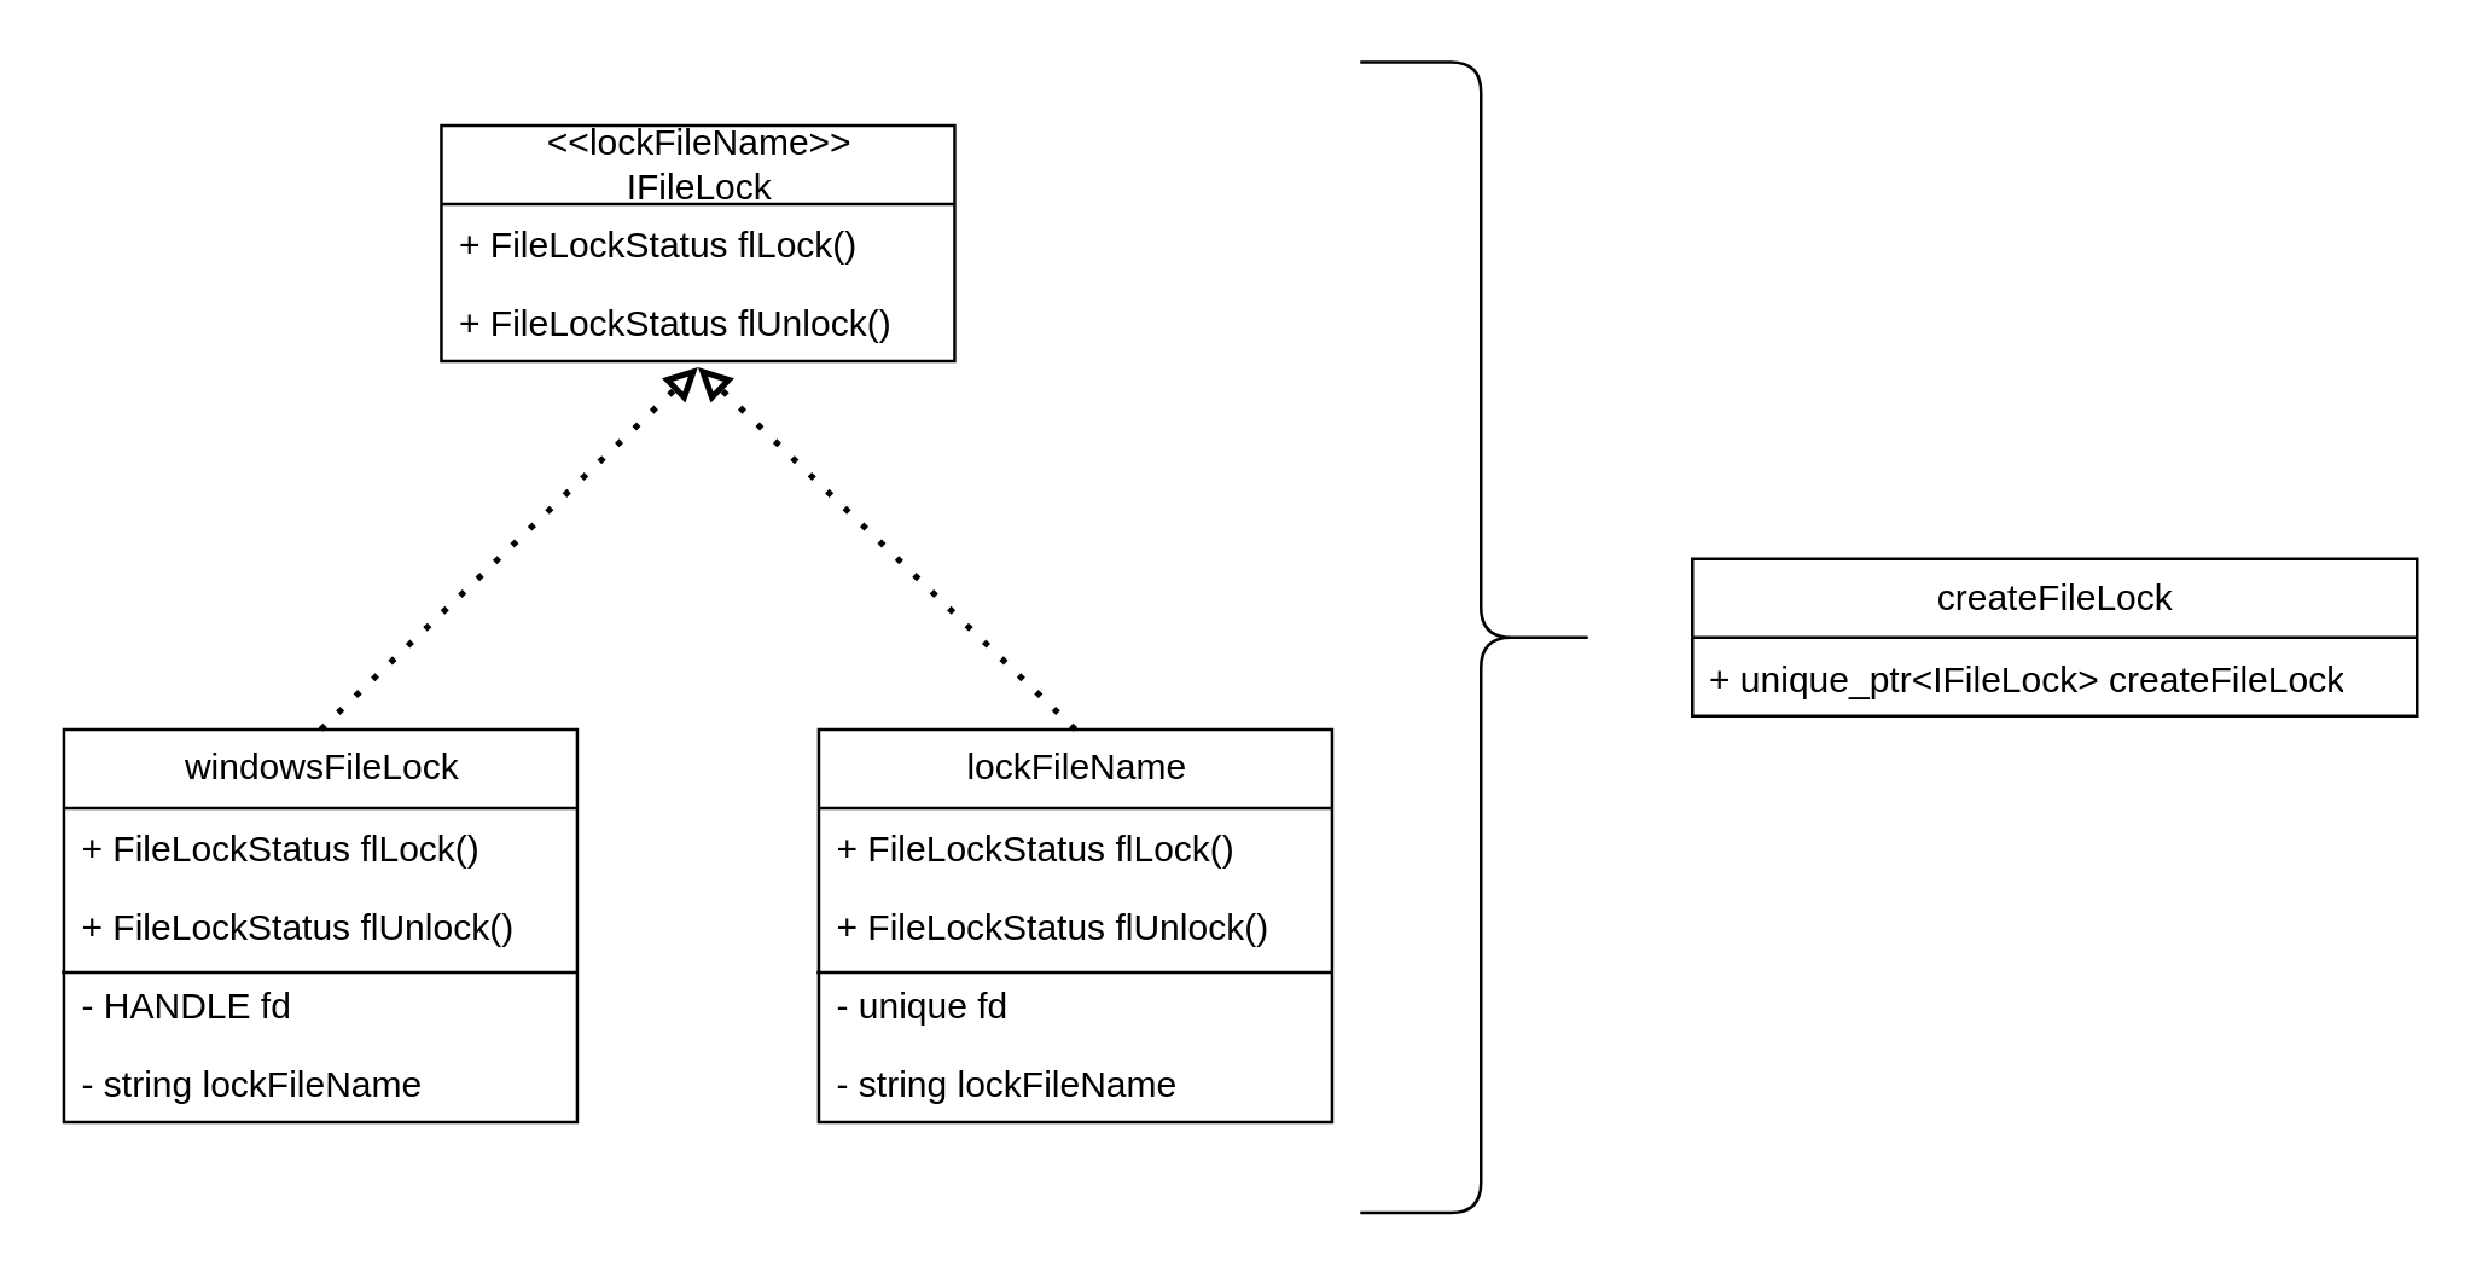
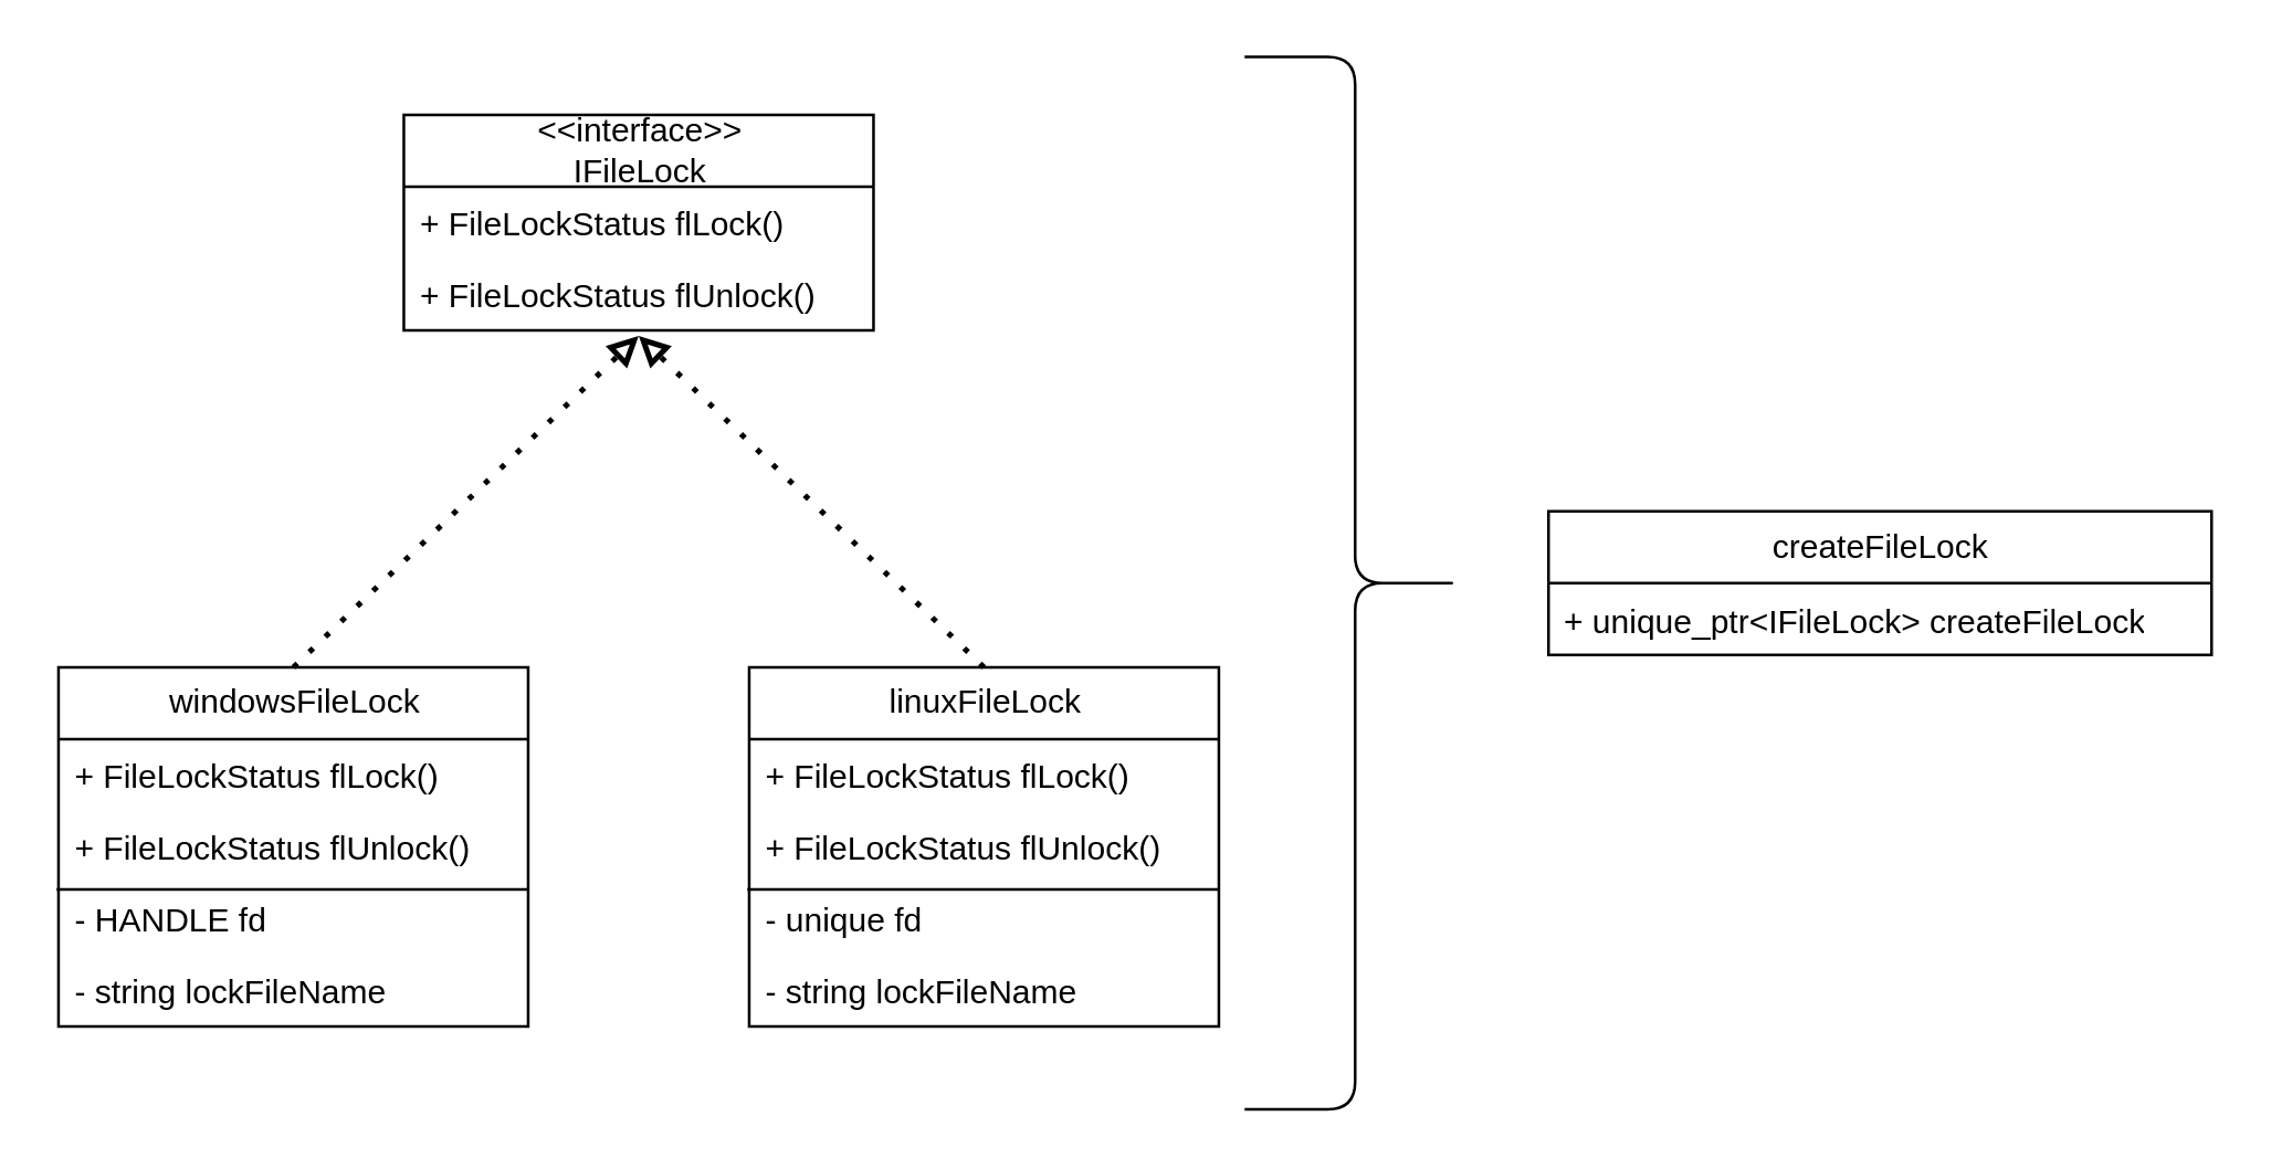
  <mxCell id="0" />
  <mxCell id="1" parent="0" />
- <mxCell id="2" value="&amp;lt;&amp;lt;lockFileName&amp;gt;&amp;gt;&lt;br&gt;IFileLock" style="swimlane;fontStyle=0;childLayout=stackLayout;horizontal=1;startSize=26;fillColor=none;horizontalStack=0;resizeParent=1;resizeParentMax=0;resizeLast=0;collapsible=1;marginBottom=0;html=1;" parent="1" vertex="1"><mxGeometry x="145.68" y="41" width="170" height="78" as="geometry" /></mxCell>
+ <mxCell id="2" value="&amp;lt;&amp;lt;interface&amp;gt;&amp;gt;&lt;br&gt;IFileLock" style="swimlane;fontStyle=0;childLayout=stackLayout;horizontal=1;startSize=26;fillColor=none;horizontalStack=0;resizeParent=1;resizeParentMax=0;resizeLast=0;collapsible=1;marginBottom=0;html=1;" parent="1" vertex="1"><mxGeometry x="145.68" y="41" width="170" height="78" as="geometry" /></mxCell>
  <mxCell id="3" value="+ FileLockStatus&amp;nbsp;flLock()" style="text;strokeColor=none;fillColor=none;align=left;verticalAlign=top;spacingLeft=4;spacingRight=4;overflow=hidden;rotatable=0;points=[[0,0.5],[1,0.5]];portConstraint=eastwest;whiteSpace=wrap;html=1;" parent="2" vertex="1"><mxGeometry y="26" width="170" height="26" as="geometry" /></mxCell>
  <mxCell id="4" value="+ FileLockStatus&amp;nbsp;flUnlock()" style="text;strokeColor=none;fillColor=none;align=left;verticalAlign=top;spacingLeft=4;spacingRight=4;overflow=hidden;rotatable=0;points=[[0,0.5],[1,0.5]];portConstraint=eastwest;whiteSpace=wrap;html=1;" parent="2" vertex="1"><mxGeometry y="52" width="170" height="26" as="geometry" /></mxCell>
  <mxCell id="5" value="windowsFileLock" style="swimlane;fontStyle=0;childLayout=stackLayout;horizontal=1;startSize=26;fillColor=none;horizontalStack=0;resizeParent=1;resizeParentMax=0;resizeLast=0;collapsible=1;marginBottom=0;html=1;" parent="1" vertex="1"><mxGeometry x="20.68" y="241" width="170" height="130" as="geometry" /></mxCell>
  <mxCell id="6" value="+ FileLockStatus&amp;nbsp;flLock()" style="text;strokeColor=none;fillColor=none;align=left;verticalAlign=top;spacingLeft=4;spacingRight=4;overflow=hidden;rotatable=0;points=[[0,0.5],[1,0.5]];portConstraint=eastwest;whiteSpace=wrap;html=1;" parent="5" vertex="1"><mxGeometry y="26" width="170" height="26" as="geometry" /></mxCell>
  <mxCell id="7" value="+ FileLockStatus&amp;nbsp;flUnlock()" style="text;strokeColor=none;fillColor=none;align=left;verticalAlign=top;spacingLeft=4;spacingRight=4;overflow=hidden;rotatable=0;points=[[0,0.5],[1,0.5]];portConstraint=eastwest;whiteSpace=wrap;html=1;" parent="5" vertex="1"><mxGeometry y="52" width="170" height="26" as="geometry" /></mxCell>
  <mxCell id="8" value="- HANDLE fd" style="text;strokeColor=none;fillColor=none;align=left;verticalAlign=top;spacingLeft=4;spacingRight=4;overflow=hidden;rotatable=0;points=[[0,0.5],[1,0.5]];portConstraint=eastwest;whiteSpace=wrap;html=1;" parent="5" vertex="1"><mxGeometry y="78" width="170" height="26" as="geometry" /></mxCell>
  <mxCell id="9" value="- string lockFileName" style="text;strokeColor=none;fillColor=none;align=left;verticalAlign=top;spacingLeft=4;spacingRight=4;overflow=hidden;rotatable=0;points=[[0,0.5],[1,0.5]];portConstraint=eastwest;whiteSpace=wrap;html=1;" parent="5" vertex="1"><mxGeometry y="104" width="170" height="26" as="geometry" /></mxCell>
  <mxCell id="10" value="" style="endArrow=none;html=1;rounded=0;exitX=-0.004;exitY=1.093;exitDx=0;exitDy=0;exitPerimeter=0;entryX=1.001;entryY=0.093;entryDx=0;entryDy=0;entryPerimeter=0;" parent="5" source="7" target="8" edge="1"><mxGeometry width="50" height="50" relative="1" as="geometry"><mxPoint x="200" y="10" as="sourcePoint" /><mxPoint x="250" y="-40" as="targetPoint" /></mxGeometry></mxCell>
- <mxCell id="11" value="lockFileName" style="swimlane;fontStyle=0;childLayout=stackLayout;horizontal=1;startSize=26;fillColor=none;horizontalStack=0;resizeParent=1;resizeParentMax=0;resizeLast=0;collapsible=1;marginBottom=0;html=1;" parent="1" vertex="1"><mxGeometry x="270.68" y="241" width="170" height="130" as="geometry" /></mxCell>
+ <mxCell id="11" value="linuxFileLock" style="swimlane;fontStyle=0;childLayout=stackLayout;horizontal=1;startSize=26;fillColor=none;horizontalStack=0;resizeParent=1;resizeParentMax=0;resizeLast=0;collapsible=1;marginBottom=0;html=1;" parent="1" vertex="1"><mxGeometry x="270.68" y="241" width="170" height="130" as="geometry" /></mxCell>
  <mxCell id="12" value="+ FileLockStatus&amp;nbsp;flLock()" style="text;strokeColor=none;fillColor=none;align=left;verticalAlign=top;spacingLeft=4;spacingRight=4;overflow=hidden;rotatable=0;points=[[0,0.5],[1,0.5]];portConstraint=eastwest;whiteSpace=wrap;html=1;" parent="11" vertex="1"><mxGeometry y="26" width="170" height="26" as="geometry" /></mxCell>
  <mxCell id="13" value="+ FileLockStatus&amp;nbsp;flUnlock()" style="text;strokeColor=none;fillColor=none;align=left;verticalAlign=top;spacingLeft=4;spacingRight=4;overflow=hidden;rotatable=0;points=[[0,0.5],[1,0.5]];portConstraint=eastwest;whiteSpace=wrap;html=1;" parent="11" vertex="1"><mxGeometry y="52" width="170" height="26" as="geometry" /></mxCell>
  <mxCell id="14" value="- unique fd" style="text;strokeColor=none;fillColor=none;align=left;verticalAlign=top;spacingLeft=4;spacingRight=4;overflow=hidden;rotatable=0;points=[[0,0.5],[1,0.5]];portConstraint=eastwest;whiteSpace=wrap;html=1;" parent="11" vertex="1"><mxGeometry y="78" width="170" height="26" as="geometry" /></mxCell>
  <mxCell id="15" value="- string lockFileName" style="text;strokeColor=none;fillColor=none;align=left;verticalAlign=top;spacingLeft=4;spacingRight=4;overflow=hidden;rotatable=0;points=[[0,0.5],[1,0.5]];portConstraint=eastwest;whiteSpace=wrap;html=1;" parent="11" vertex="1"><mxGeometry y="104" width="170" height="26" as="geometry" /></mxCell>
  <mxCell id="16" value="" style="endArrow=none;html=1;rounded=0;exitX=-0.004;exitY=1.093;exitDx=0;exitDy=0;exitPerimeter=0;entryX=1.001;entryY=0.093;entryDx=0;entryDy=0;entryPerimeter=0;" parent="11" source="13" target="14" edge="1"><mxGeometry width="50" height="50" relative="1" as="geometry"><mxPoint x="200" y="10" as="sourcePoint" /><mxPoint x="250" y="-40" as="targetPoint" /></mxGeometry></mxCell>
  <mxCell id="17" value="" style="endArrow=block;dashed=1;html=1;dashPattern=1 3;strokeWidth=2;rounded=0;exitX=0.5;exitY=0;exitDx=0;exitDy=0;startArrow=none;startFill=0;endFill=0;" parent="1" source="5" edge="1"><mxGeometry width="50" height="50" relative="1" as="geometry"><mxPoint x="120.68" y="191" as="sourcePoint" /><mxPoint x="230.68" y="121" as="targetPoint" /></mxGeometry></mxCell>
  <mxCell id="18" value="" style="endArrow=block;dashed=1;html=1;dashPattern=1 3;strokeWidth=2;rounded=0;exitX=0.5;exitY=0;exitDx=0;exitDy=0;endFill=0;" parent="1" source="11" edge="1"><mxGeometry width="50" height="50" relative="1" as="geometry"><mxPoint x="115.68" y="251" as="sourcePoint" /><mxPoint x="230.68" y="121" as="targetPoint" /></mxGeometry></mxCell>
  <mxCell id="19" value="" style="shape=curlyBracket;whiteSpace=wrap;html=1;rounded=1;flipH=1;labelPosition=right;verticalLabelPosition=middle;align=left;verticalAlign=middle;" vertex="1" parent="1"><mxGeometry x="450" y="20" width="80" height="381" as="geometry" /></mxCell>
  <mxCell id="20" value="createFileLock" style="swimlane;fontStyle=0;childLayout=stackLayout;horizontal=1;startSize=26;fillColor=none;horizontalStack=0;resizeParent=1;resizeParentMax=0;resizeLast=0;collapsible=1;marginBottom=0;html=1;" vertex="1" parent="1"><mxGeometry x="560" y="184.5" width="240" height="52" as="geometry" /></mxCell>
  <mxCell id="21" value="+ unique_ptr&amp;lt;IFileLock&amp;gt; createFileLock" style="text;strokeColor=none;fillColor=none;align=left;verticalAlign=top;spacingLeft=4;spacingRight=4;overflow=hidden;rotatable=0;points=[[0,0.5],[1,0.5]];portConstraint=eastwest;whiteSpace=wrap;html=1;" vertex="1" parent="20"><mxGeometry y="26" width="240" height="26" as="geometry" /></mxCell>
